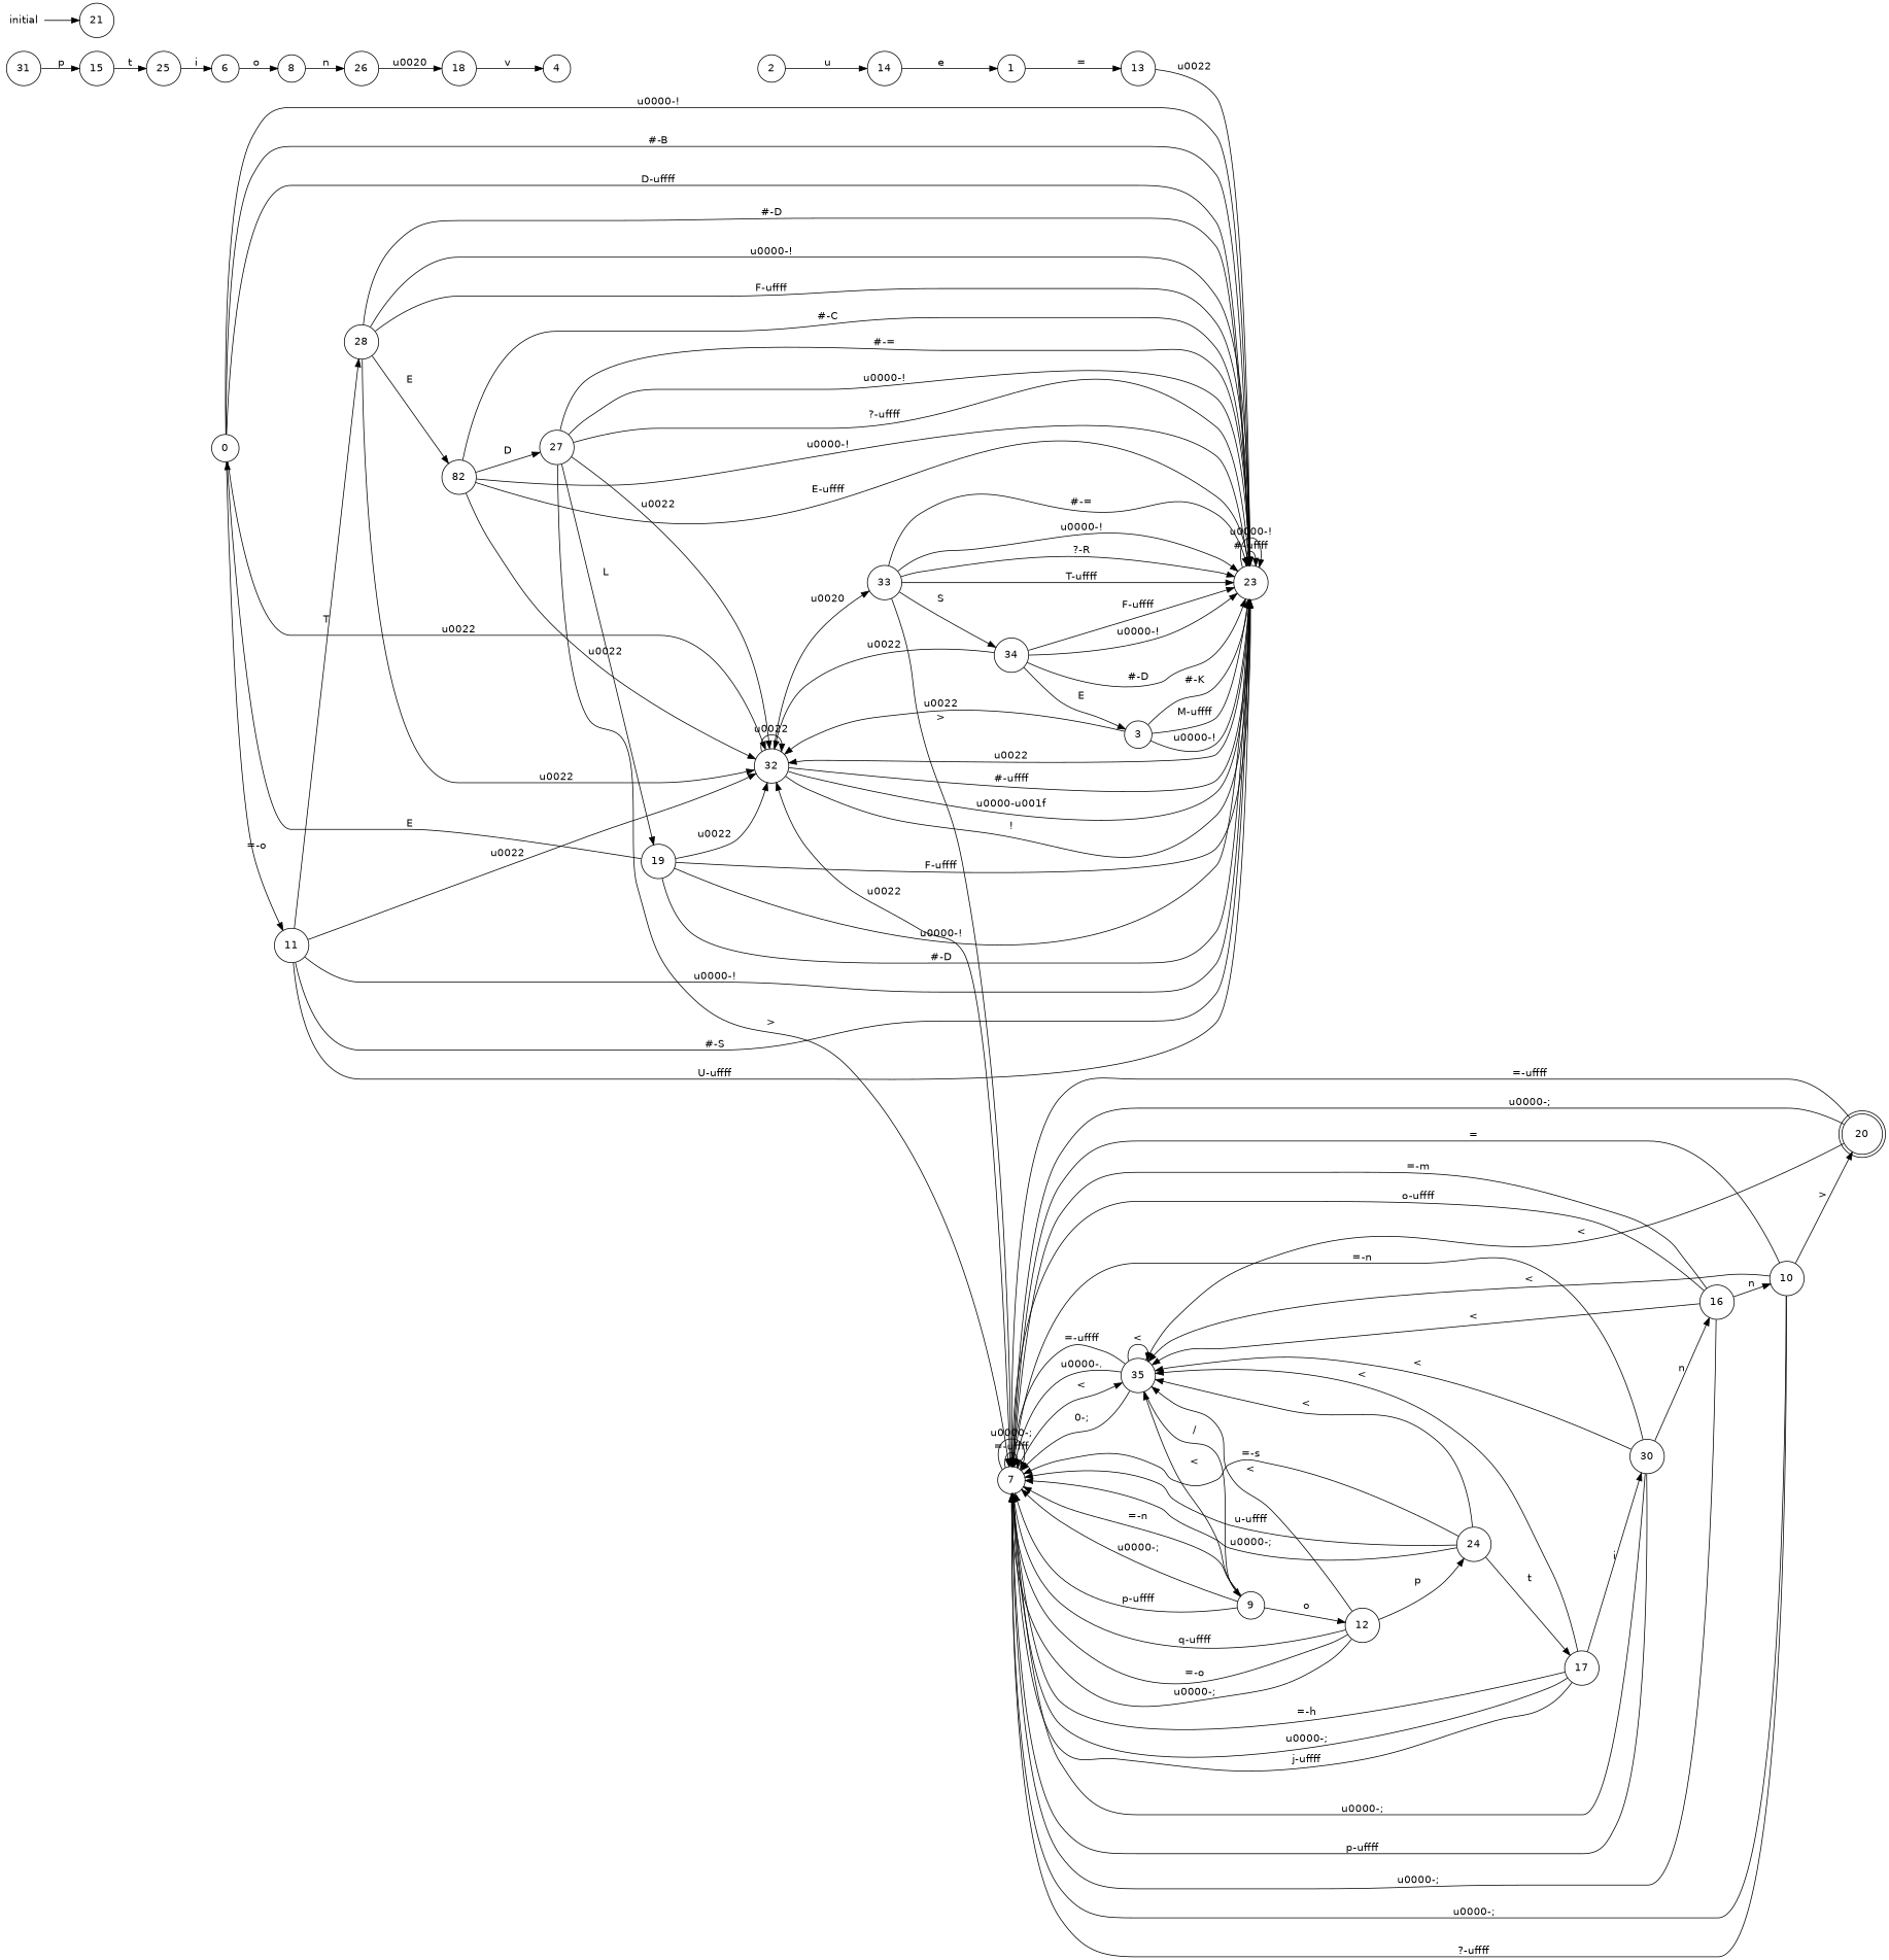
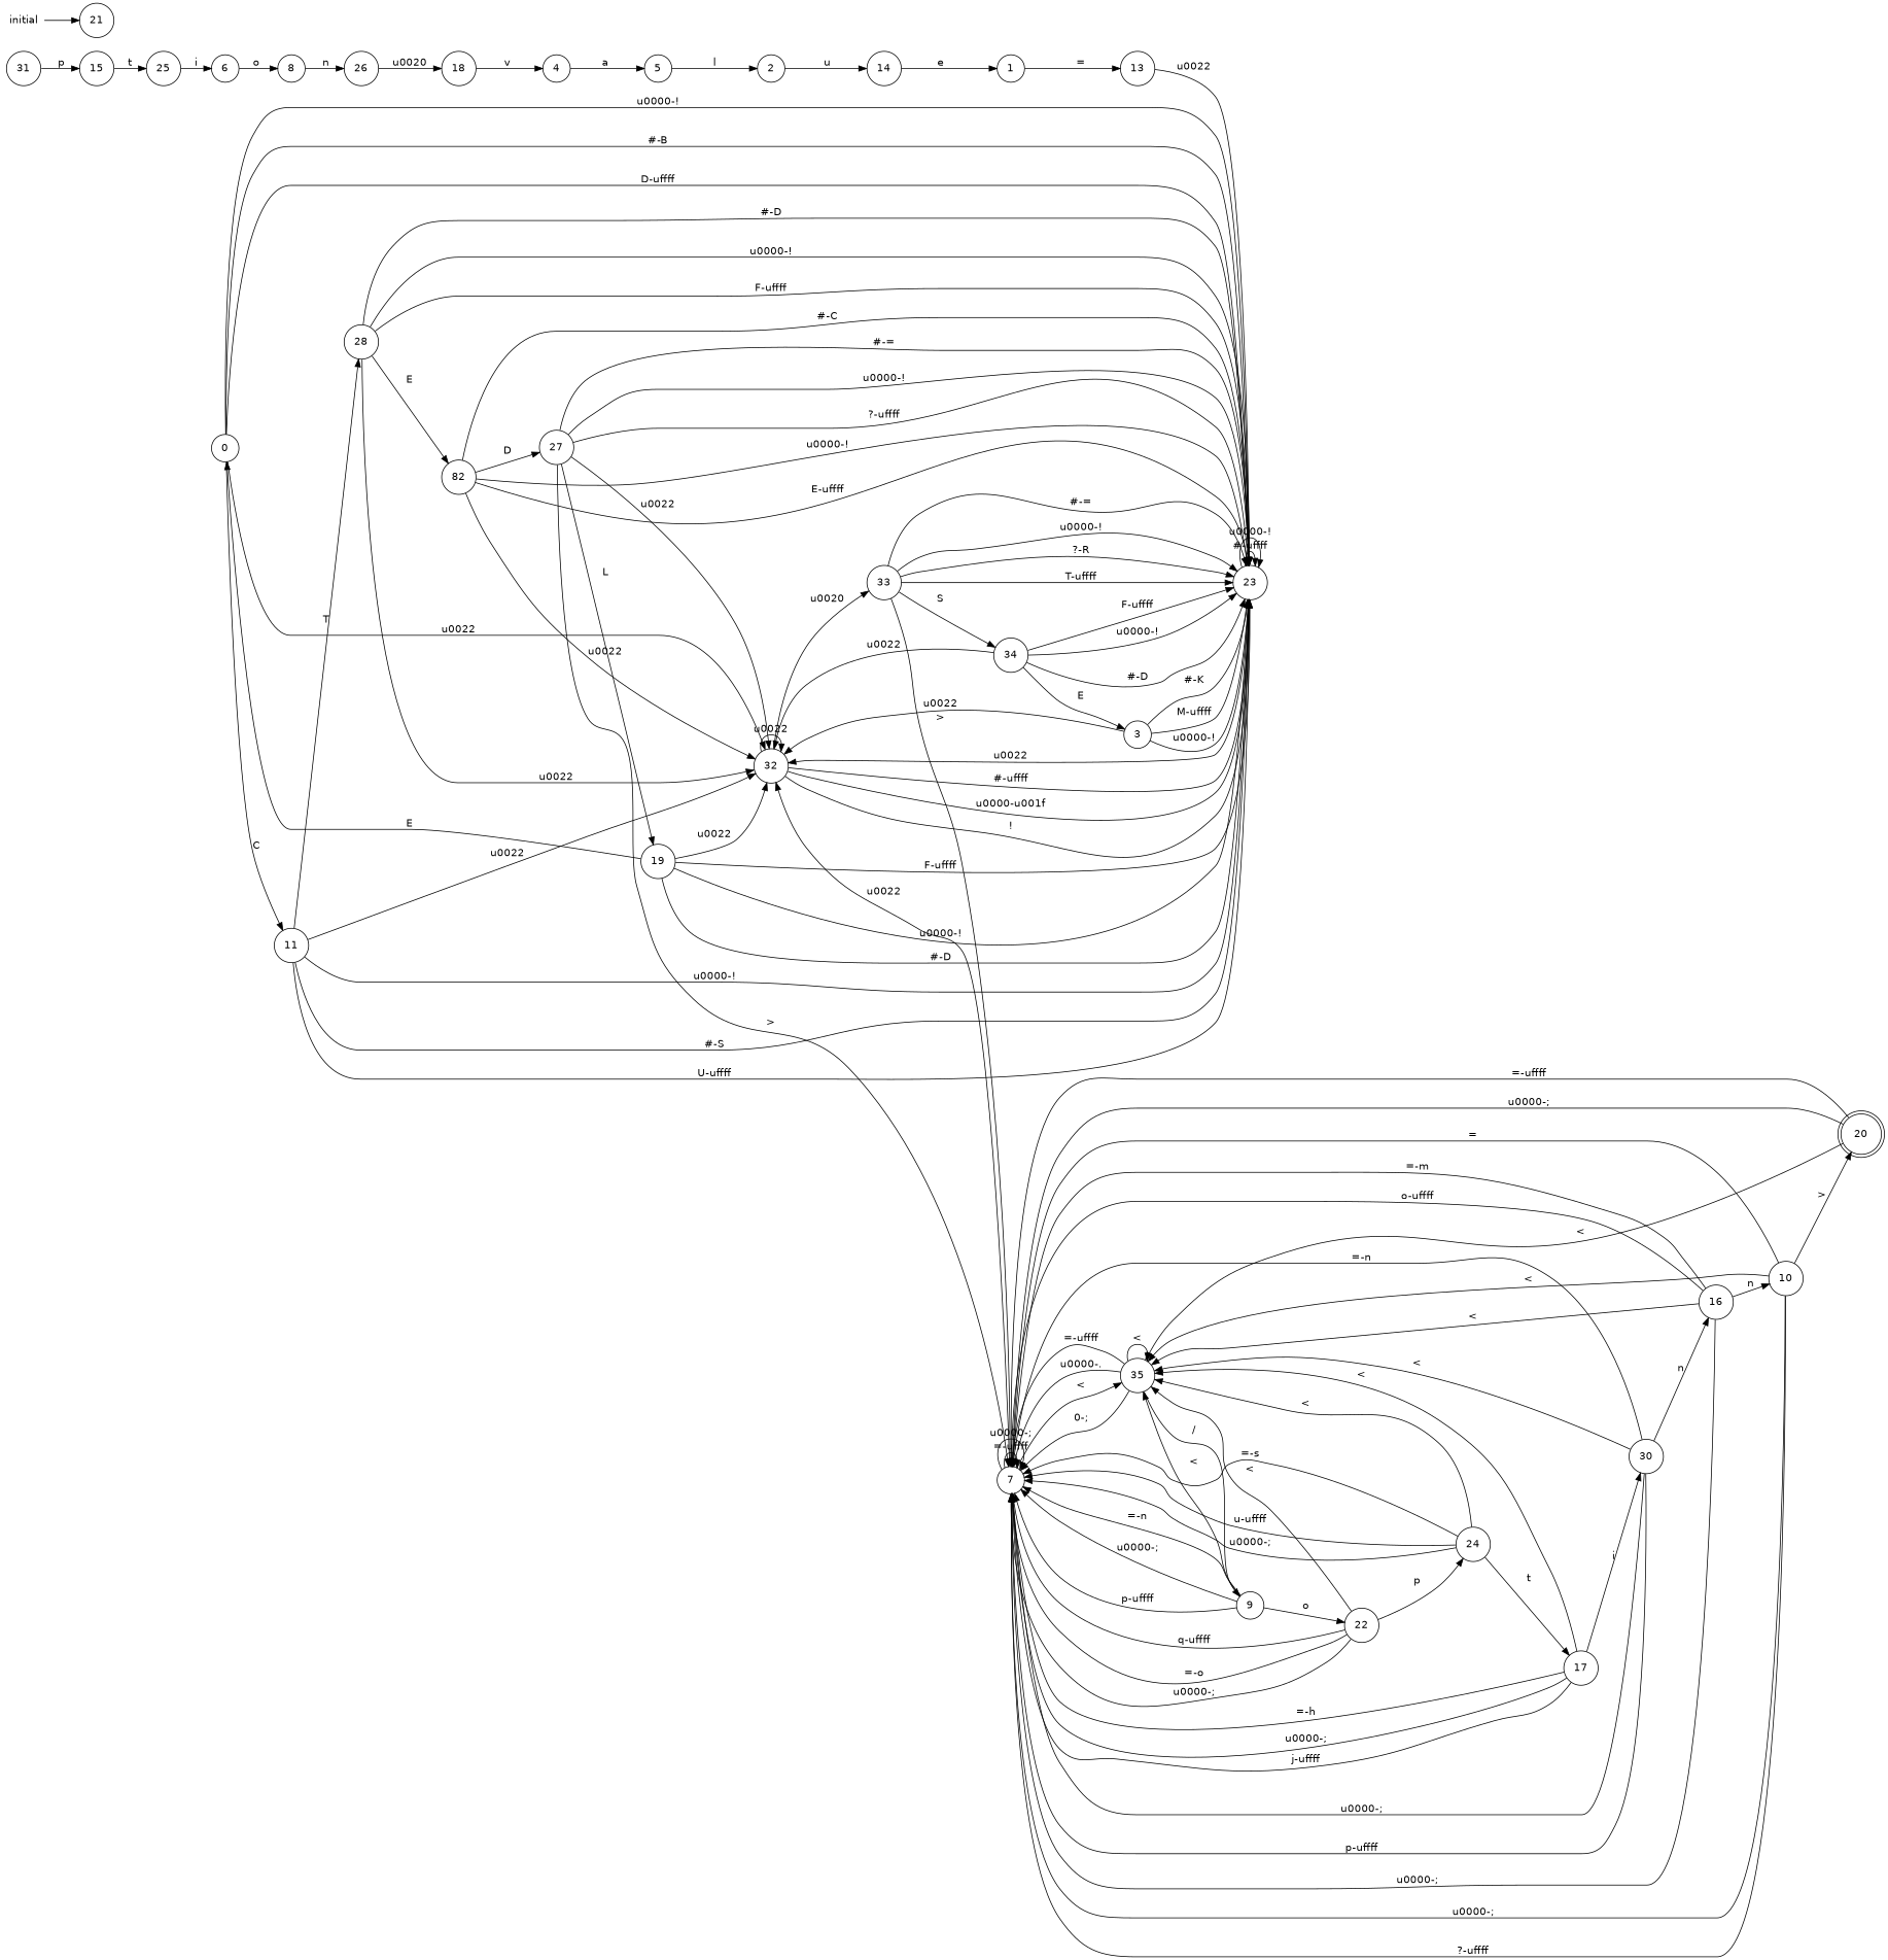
  digraph {
    fontname="DejaVu Sans"
    rankdir=LR
    node [fontname="DejaVu Sans" shape=circle]
    edge [fontname="DejaVu Sans"]
    0
    32
    23
    11
    33
    28
    7
    34
    n9 [label=82]
    1
    13
    2
    14
    3
    19
    4
+   5
    6
    8
    26
    18
    35
    9
-   12
+   12 [label=22]
    24
    17
    10
    20 [shape=doublecircle]
    27
    30
    15
    25
    16
    initial [shape=plaintext]
    21
    31
    0 -> 32 [label="\u0022"]
    0 -> 23 [label="\u0000-!"]
    0 -> 23 [label="#-B"]
    0 -> 23 [label="D-\uffff"]
-   0 -> 11 [label="=-o"]
+   0 -> 11 [label=C]
    32 -> 32 [label="\u0022"]
    32 -> 23 [label="#-\uffff"]
    32 -> 23 [label="\u0000-\u001f"]
    32 -> 23 [label="!"]
    32 -> 33 [label="\u0020"]
    23 -> 32 [label="\u0022"]
    23 -> 23 [label="#-\uffff"]
    23 -> 23 [label="\u0000-!"]
    11 -> 32 [label="\u0022"]
    11 -> 23 [label="\u0000-!"]
    11 -> 23 [label="#-S"]
    11 -> 23 [label="U-\uffff"]
    11 -> 28 [label=T]
    33 -> 23 [label="?-R"]
    33 -> 23 [label="#-="]
    33 -> 23 [label="\u0000-!"]
    33 -> 23 [label="T-\uffff"]
    33 -> 7 [label=">"]
    33 -> 34 [label=S]
    28 -> 32 [label="\u0022"]
    28 -> 23 [label="#-D"]
    28 -> 23 [label="F-\uffff"]
    28 -> 23 [label="\u0000-!"]
    28 -> n9 [label=E]
    7 -> 32 [label="\u0022"]
    7 -> 7 [label="=-\uffff"]
    7 -> 7 [label="\u0000-;"]
    7 -> 35 [label="<"]
    34 -> 32 [label="\u0022"]
    34 -> 23 [label="#-D"]
    34 -> 23 [label="F-\uffff"]
    34 -> 23 [label="\u0000-!"]
    34 -> 3 [label=E]
    n9 -> 32 [label="\u0022"]
    n9 -> 23 [label="\u0000-!"]
    n9 -> 23 [label="E-\uffff"]
    n9 -> 23 [label="#-C"]
    n9 -> 27 [label=D]
    1 -> 13 [label="="]
    13 -> 23 [label="\u0022"]
    2 -> 14 [label=u]
    14 -> 1 [label=e]
    3 -> 32 [label="\u0022"]
    3 -> 23 [label="\u0000-!"]
    3 -> 23 [label="#-K"]
    3 -> 23 [label="M-\uffff"]
    19 -> 0 [label=E]
    19 -> 32 [label="\u0022"]
    19 -> 23 [label="#-D"]
    19 -> 23 [label="F-\uffff"]
    19 -> 23 [label="\u0000-!"]
+   4 -> 5 [label=a]
+   5 -> 2 [label=l]
    6 -> 8 [label=o]
    8 -> 26 [label=n]
    26 -> 18 [label="\u0020"]
    18 -> 4 [label=v]
    35 -> 7 [label="0-;"]
    35 -> 7 [label="=-\uffff"]
    35 -> 7 [label="\u0000-."]
    35 -> 35 [label="<"]
    35 -> 9 [label="/"]
    9 -> 7 [label="p-\uffff"]
    9 -> 7 [label="=-n"]
    9 -> 7 [label="\u0000-;"]
    9 -> 35 [label="<"]
    9 -> 12 [label=o]
    12 -> 7 [label="q-\uffff"]
    12 -> 7 [label="=-o"]
    12 -> 7 [label="\u0000-;"]
    12 -> 35 [label="<"]
    12 -> 24 [label=p]
    24 -> 7 [label="u-\uffff"]
    24 -> 7 [label="\u0000-;"]
    24 -> 7 [label="=-s"]
    24 -> 35 [label="<"]
    24 -> 17 [label=t]
    17 -> 7 [label="=-h"]
    17 -> 7 [label="\u0000-;"]
    17 -> 7 [label="j-\uffff"]
    17 -> 35 [label="<"]
    17 -> 30 [label=i]
    10 -> 7 [label="="]
    10 -> 7 [label="\u0000-;"]
    10 -> 7 [label="?-\uffff"]
    10 -> 35 [label="<"]
    10 -> 20 [label=">"]
    20 -> 7 [label="=-\uffff"]
    20 -> 7 [label="\u0000-;"]
    20 -> 35 [label="<"]
    27 -> 32 [label="\u0022"]
    27 -> 23 [label="#-="]
    27 -> 23 [label="\u0000-!"]
    27 -> 23 [label="?-\uffff"]
    27 -> 7 [label=">"]
    27 -> 19 [label=L]
    30 -> 7 [label="p-\uffff"]
    30 -> 7 [label="=-n"]
    30 -> 7 [label="\u0000-;"]
    30 -> 35 [label="<"]
    30 -> 16 [label=n]
    15 -> 25 [label=t]
    25 -> 6 [label=i]
    16 -> 7 [label="o-\uffff"]
    16 -> 7 [label="\u0000-;"]
    16 -> 7 [label="=-m"]
    16 -> 35 [label="<"]
    16 -> 10 [label=n]
    initial -> 21
    31 -> 15 [label=p]
  }
